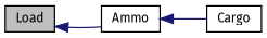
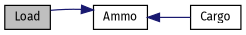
  digraph {
    fontname="Fira Sans"
    rankdir=LR
    node [color=black fillcolor=white fontname="Fira Sans" fontsize=10 shape=record style=filled]
    edge [color=midnightblue dir=back fontname="Fira Sans" fontsize=10 labelfontname=Helvetica labelfontsize=10 style=solid]
    n1 [fillcolor=grey75 fontcolor=black height=0.2 label=Load width=0.4]
    n2 [height=0.2 label=Ammo width=0.4]
    n3 [height=0.2 label=Cargo width=0.4]
-   n1 -> n2
+   n2 -> n1
    n2 -> n3
  }
